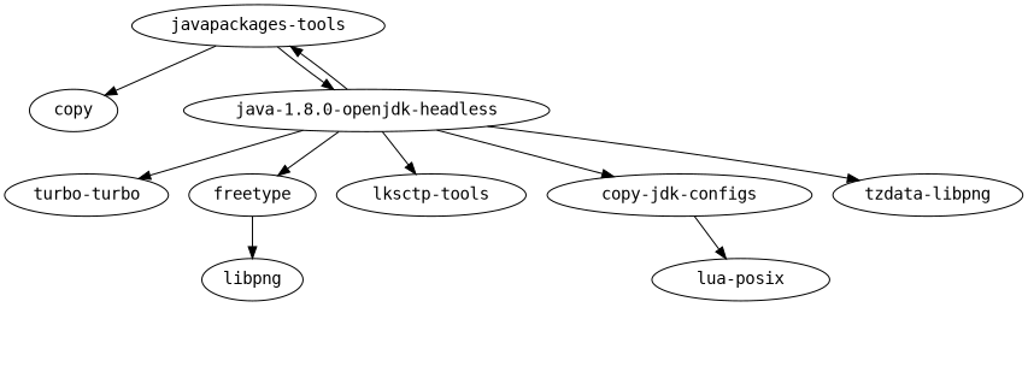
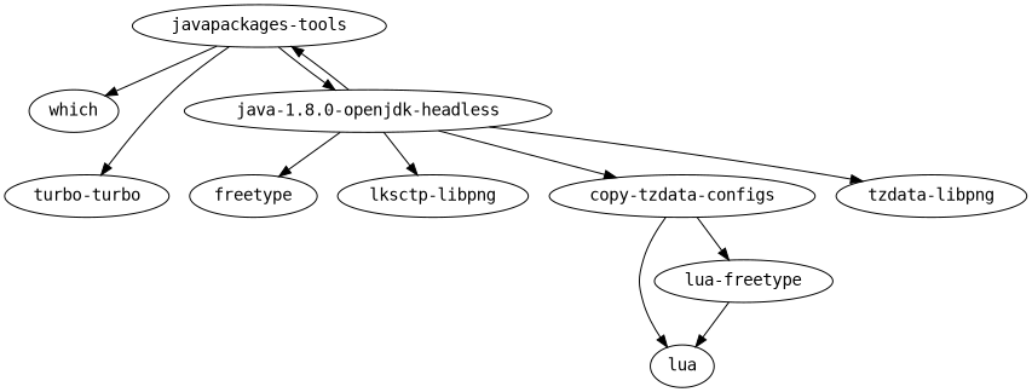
  strict digraph {
    node [fontname=monospace]
    "javapackages-tools"
-   which [label=copy]
+   which
    "java-1.8.0-openjdk-headless"
    freetype
    n5 [label="turbo-turbo"]
-   "lksctp-tools"
-   "copy-jdk-configs"
+   "lksctp-tools" [label="lksctp-libpng"]
+   "copy-jdk-configs" [label="copy-tzdata-configs"]
    n8 [label="tzdata-libpng"]
-   libpng
-   "lua-posix"
+   lua
+   "lua-posix" [label="lua-freetype"]
    "javapackages-tools" -> which
    "javapackages-tools" -> "java-1.8.0-openjdk-headless"
    "java-1.8.0-openjdk-headless" -> "javapackages-tools"
    "java-1.8.0-openjdk-headless" -> freetype
-   "java-1.8.0-openjdk-headless" -> n5
+   "javapackages-tools" -> n5
    "java-1.8.0-openjdk-headless" -> "lksctp-tools"
    "java-1.8.0-openjdk-headless" -> "copy-jdk-configs"
    "java-1.8.0-openjdk-headless" -> n8
-   freetype -> libpng
+   "copy-jdk-configs" -> lua
    "copy-jdk-configs" -> "lua-posix"
+   "lua-posix" -> lua
  }
